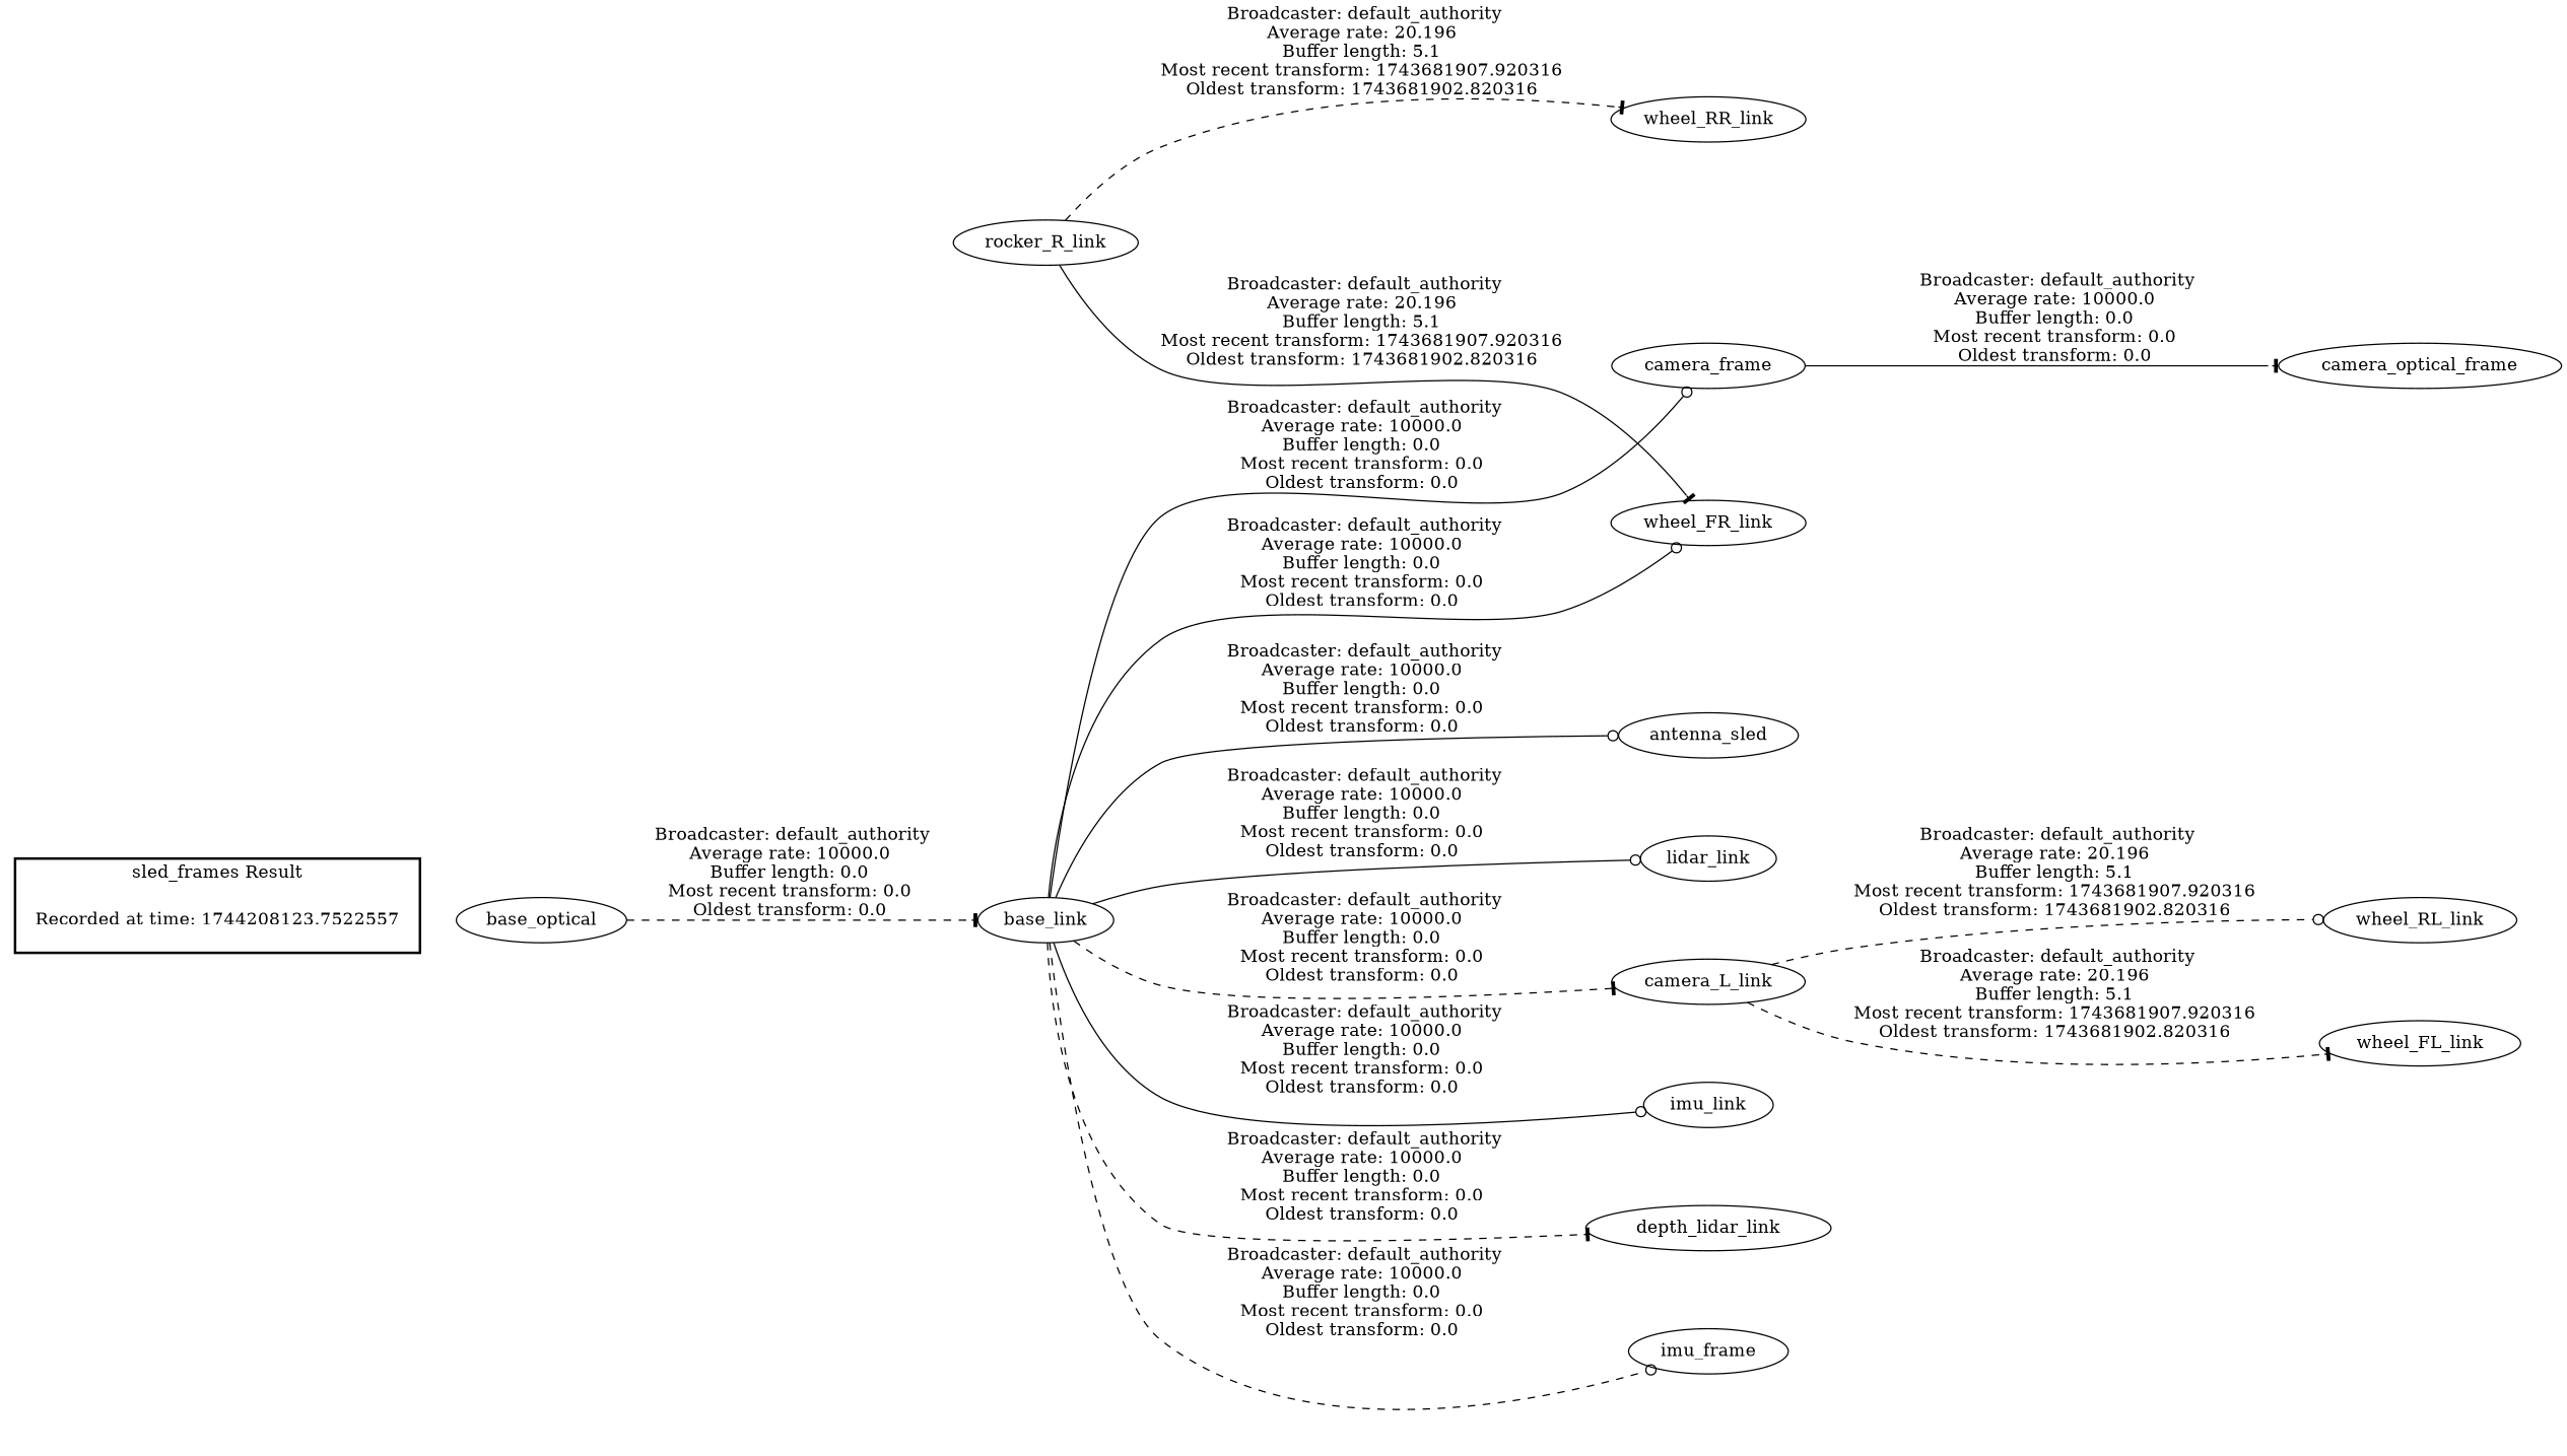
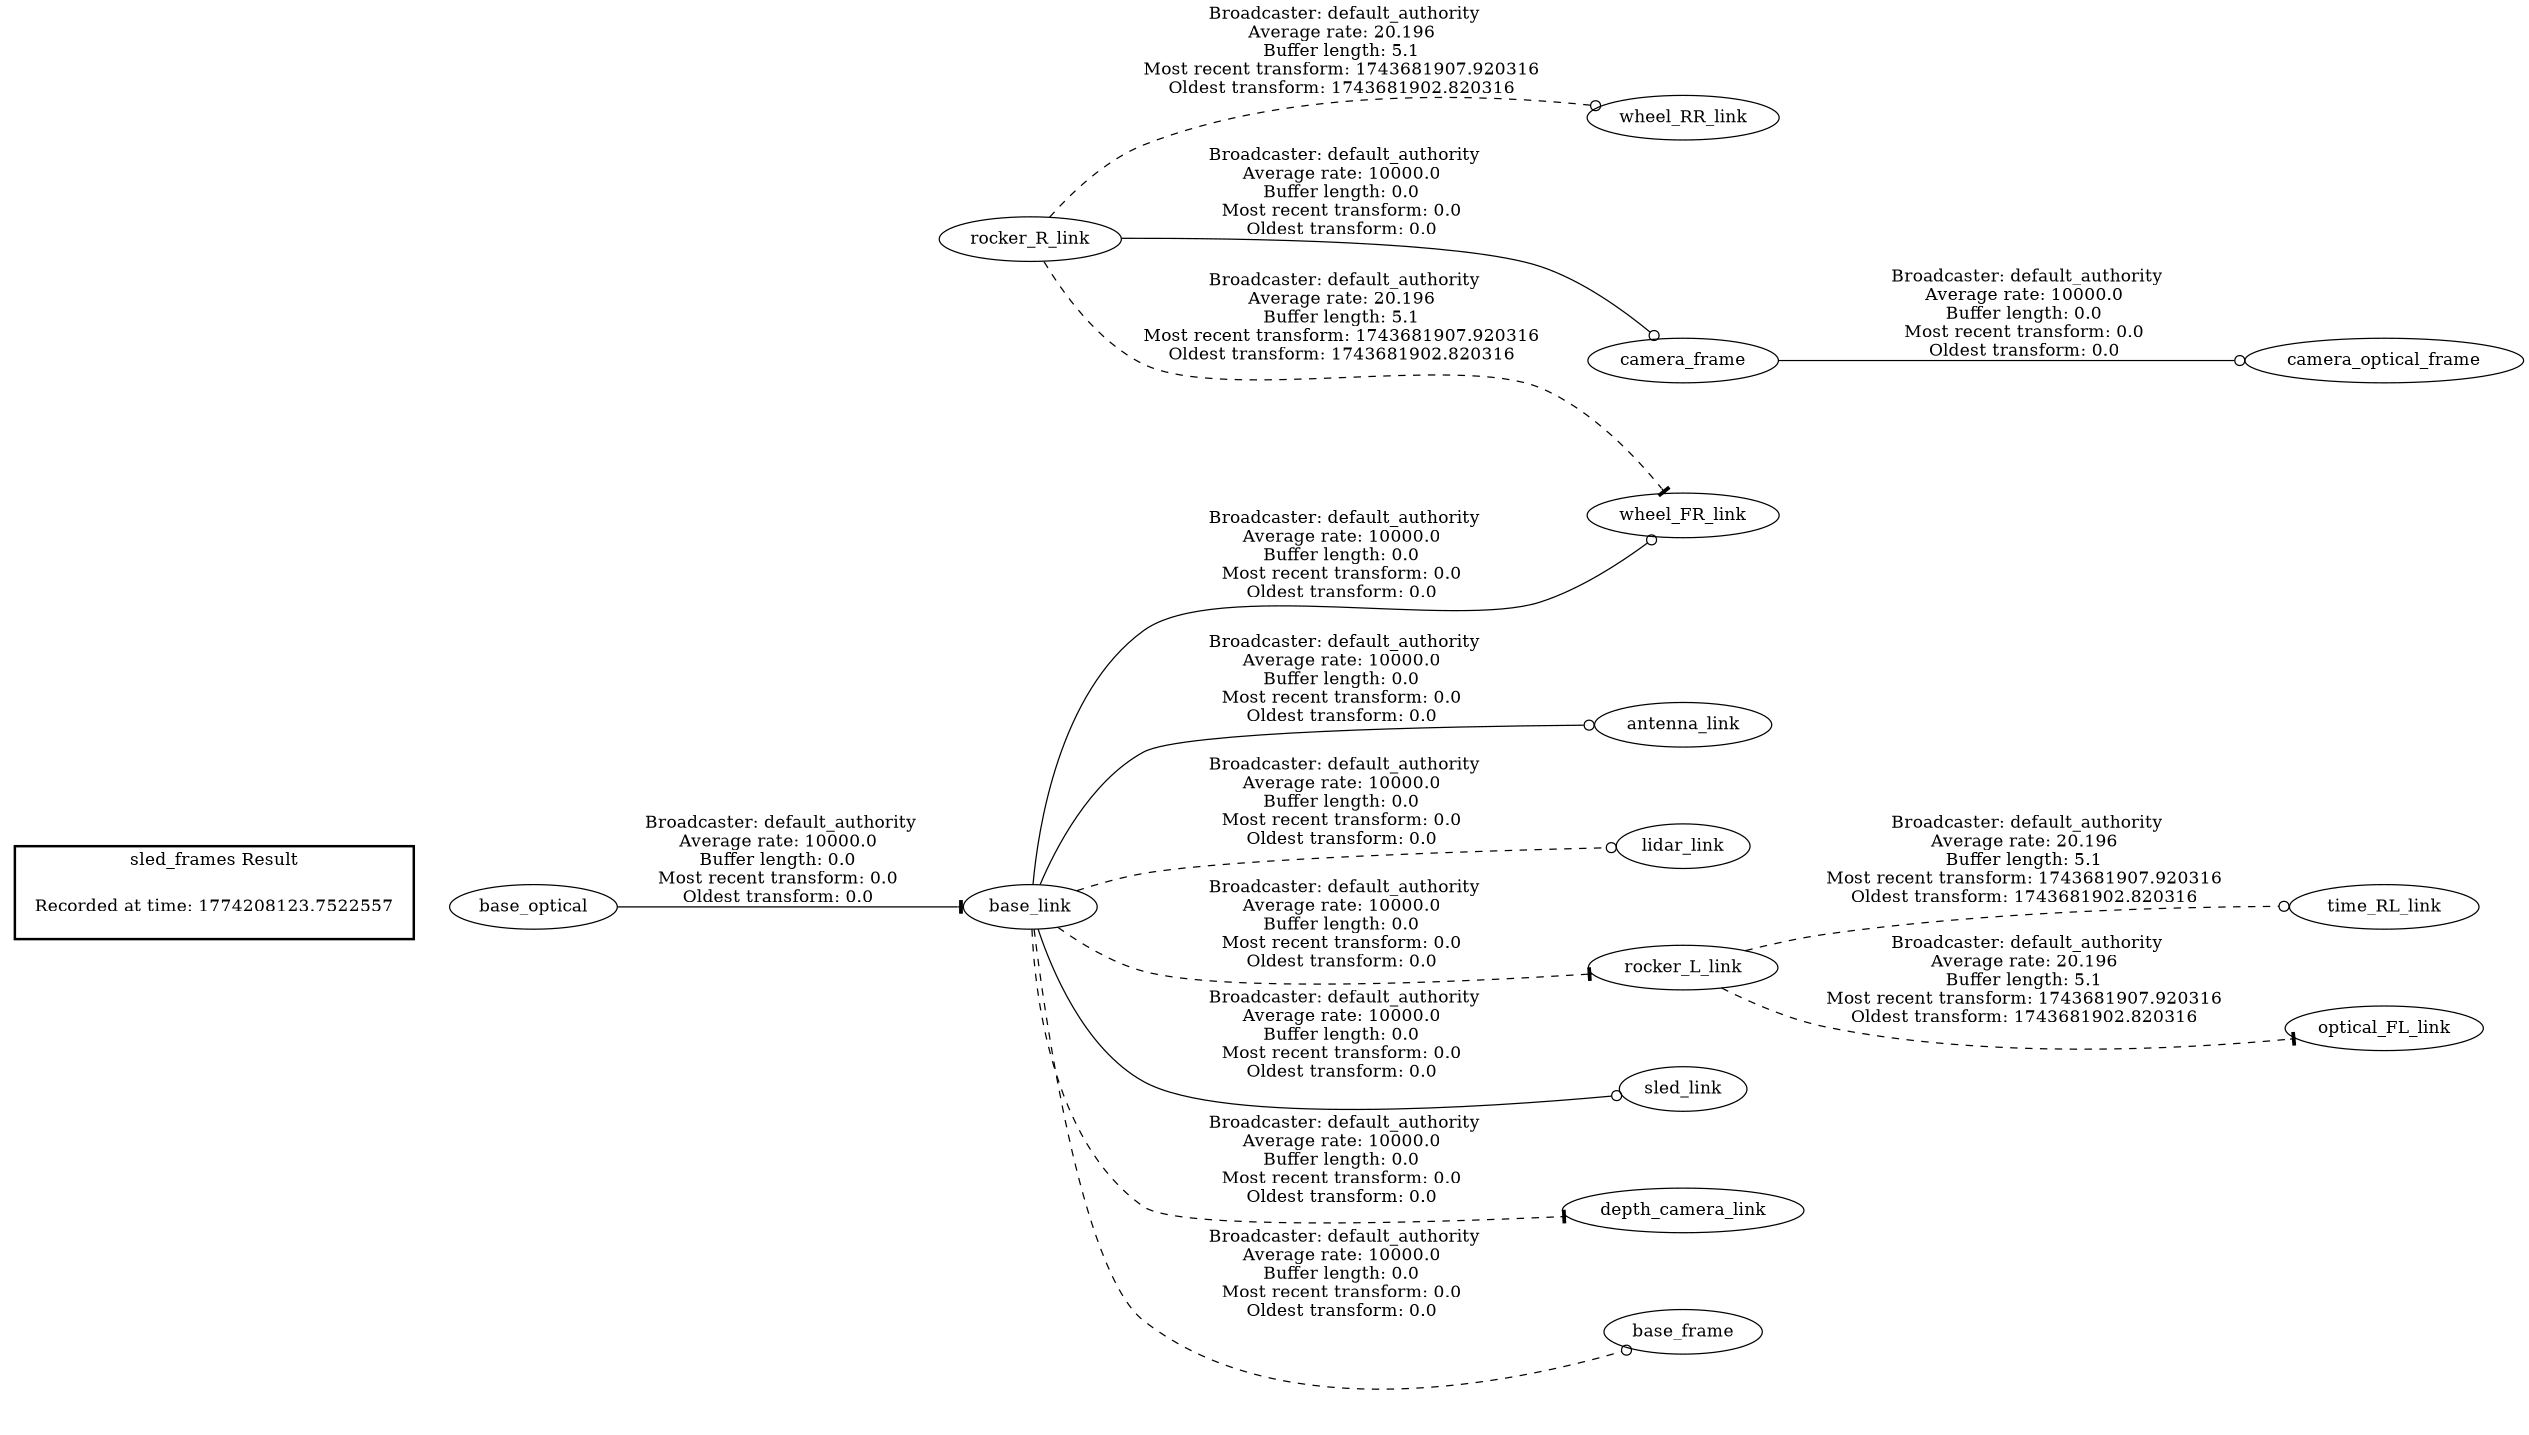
  digraph {
    fontname="DejaVu Serif"
    rankdir=LR
    node [fontname="DejaVu Serif"]
    edge [fontname="DejaVu Serif" style=dashed arrowhead=odot]
-   "Recorded at time: 1744208123.7522557" [shape=plaintext]
+   "Recorded at time: 1744208123.7522557" [shape=plaintext label="Recorded at time: 1774208123.7522557"]
    n2 [label=base_optical]
    base_link
-   antenna_link [label=antenna_sled]
+   antenna_link
    camera_frame
-   depth_camera_link [label=depth_lidar_link]
-   imu_frame
+   depth_camera_link
+   imu_frame [label=base_frame]
    lidar_link
-   rocker_L_link [label=camera_L_link]
-   sled_link [label=imu_link]
+   rocker_L_link
+   sled_link
    wheel_FR_link
    camera_optical_frame
-   wheel_FL_link
-   wheel_RL_link
+   wheel_FL_link [label=optical_FL_link]
+   wheel_RL_link [label=time_RL_link]
    rocker_R_link
    wheel_RR_link
    subgraph cluster_1 {
      color=black
      label="sled_frames Result"
      style=bold
      "Recorded at time: 1744208123.7522557"
    }
    "Recorded at time: 1744208123.7522557" -> n2 [style=invis arrowhead=""]
-   n2 -> base_link [arrowhead=tee label=" Broadcaster: default_authority\nAverage rate: 10000.0\nBuffer length: 0.0\nMost recent transform: 0.0\nOldest transform: 0.0\n"]
+   n2 -> base_link [arrowhead=tee label=" Broadcaster: default_authority\nAverage rate: 10000.0\nBuffer length: 0.0\nMost recent transform: 0.0\nOldest transform: 0.0\n" style=solid]
    base_link -> antenna_link [label=" Broadcaster: default_authority\nAverage rate: 10000.0\nBuffer length: 0.0\nMost recent transform: 0.0\nOldest transform: 0.0\n" style=solid]
-   base_link -> camera_frame [label=" Broadcaster: default_authority\nAverage rate: 10000.0\nBuffer length: 0.0\nMost recent transform: 0.0\nOldest transform: 0.0\n" style=solid]
+   rocker_R_link -> camera_frame [label=" Broadcaster: default_authority\nAverage rate: 10000.0\nBuffer length: 0.0\nMost recent transform: 0.0\nOldest transform: 0.0\n" style=solid]
    base_link -> depth_camera_link [arrowhead=tee label=" Broadcaster: default_authority\nAverage rate: 10000.0\nBuffer length: 0.0\nMost recent transform: 0.0\nOldest transform: 0.0\n"]
    base_link -> imu_frame [label=" Broadcaster: default_authority\nAverage rate: 10000.0\nBuffer length: 0.0\nMost recent transform: 0.0\nOldest transform: 0.0\n"]
-   base_link -> lidar_link [label=" Broadcaster: default_authority\nAverage rate: 10000.0\nBuffer length: 0.0\nMost recent transform: 0.0\nOldest transform: 0.0\n" style=solid]
+   base_link -> lidar_link [label=" Broadcaster: default_authority\nAverage rate: 10000.0\nBuffer length: 0.0\nMost recent transform: 0.0\nOldest transform: 0.0\n"]
    base_link -> rocker_L_link [arrowhead=tee label=" Broadcaster: default_authority\nAverage rate: 10000.0\nBuffer length: 0.0\nMost recent transform: 0.0\nOldest transform: 0.0\n"]
    base_link -> sled_link [label=" Broadcaster: default_authority\nAverage rate: 10000.0\nBuffer length: 0.0\nMost recent transform: 0.0\nOldest transform: 0.0\n" style=solid]
    base_link -> wheel_FR_link [label=" Broadcaster: default_authority\nAverage rate: 10000.0\nBuffer length: 0.0\nMost recent transform: 0.0\nOldest transform: 0.0\n" style=solid]
-   camera_frame -> camera_optical_frame [arrowhead=tee label=" Broadcaster: default_authority\nAverage rate: 10000.0\nBuffer length: 0.0\nMost recent transform: 0.0\nOldest transform: 0.0\n" style=solid]
+   camera_frame -> camera_optical_frame [label=" Broadcaster: default_authority\nAverage rate: 10000.0\nBuffer length: 0.0\nMost recent transform: 0.0\nOldest transform: 0.0\n" style=solid]
    rocker_L_link -> wheel_FL_link [arrowhead=tee label=" Broadcaster: default_authority\nAverage rate: 20.196\nBuffer length: 5.1\nMost recent transform: 1743681907.920316\nOldest transform: 1743681902.820316\n"]
    rocker_L_link -> wheel_RL_link [label=" Broadcaster: default_authority\nAverage rate: 20.196\nBuffer length: 5.1\nMost recent transform: 1743681907.920316\nOldest transform: 1743681902.820316\n"]
-   rocker_R_link -> wheel_FR_link [arrowhead=tee label=" Broadcaster: default_authority\nAverage rate: 20.196\nBuffer length: 5.1\nMost recent transform: 1743681907.920316\nOldest transform: 1743681902.820316\n" style=solid]
-   rocker_R_link -> wheel_RR_link [arrowhead=tee label=" Broadcaster: default_authority\nAverage rate: 20.196\nBuffer length: 5.1\nMost recent transform: 1743681907.920316\nOldest transform: 1743681902.820316\n"]
+   rocker_R_link -> wheel_FR_link [arrowhead=tee label=" Broadcaster: default_authority\nAverage rate: 20.196\nBuffer length: 5.1\nMost recent transform: 1743681907.920316\nOldest transform: 1743681902.820316\n"]
+   rocker_R_link -> wheel_RR_link [label=" Broadcaster: default_authority\nAverage rate: 20.196\nBuffer length: 5.1\nMost recent transform: 1743681907.920316\nOldest transform: 1743681902.820316\n"]
  }
